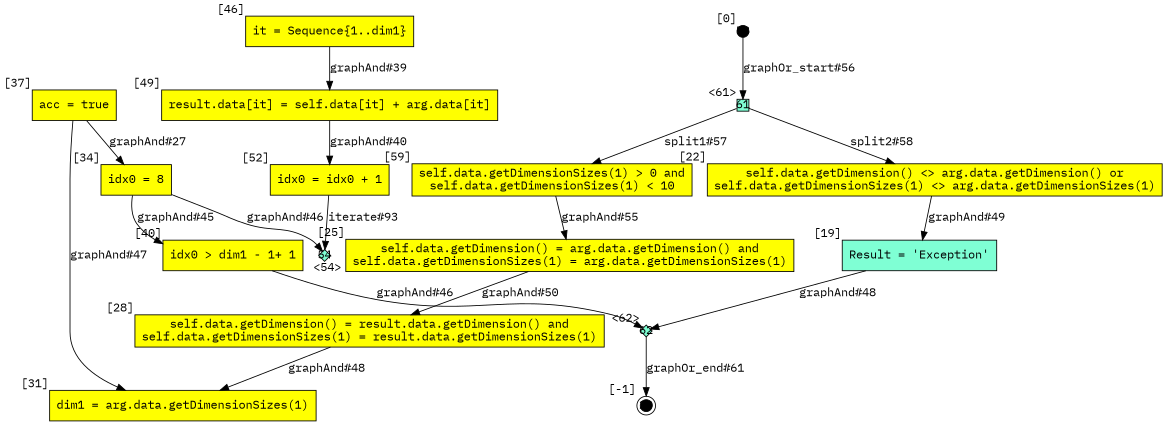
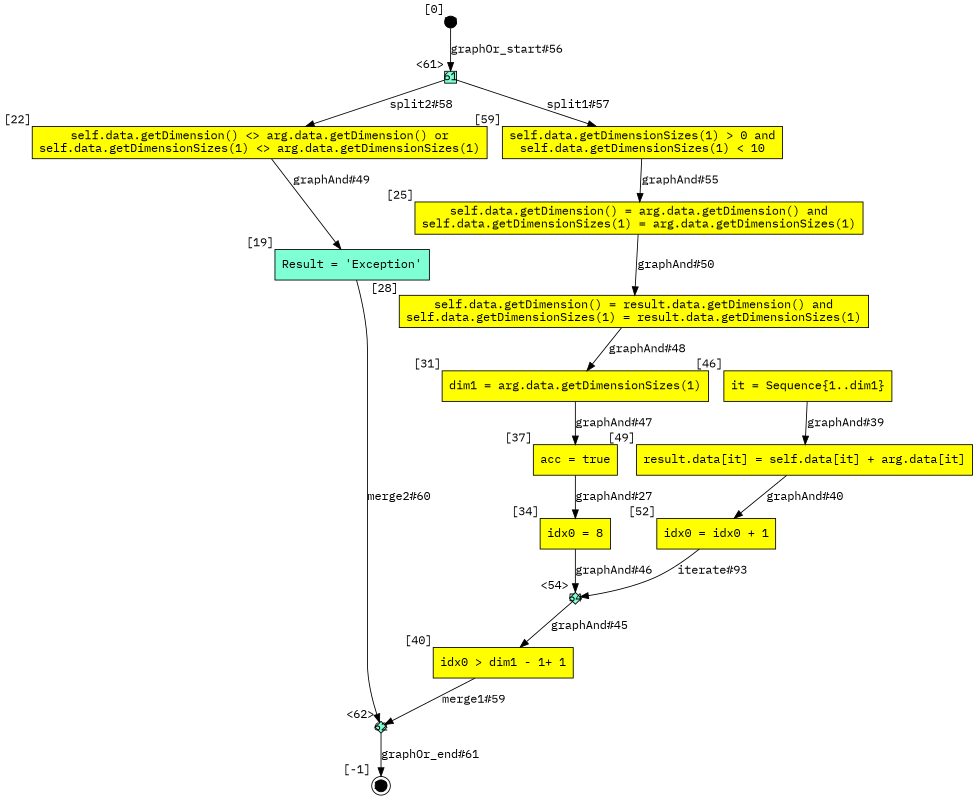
  digraph {
    fontname="IBM Plex Mono"
    node [fillcolor=yellow fontname="IBM Plex Mono" shape=box style=filled]
    edge [fontname="IBM Plex Mono"]
    n1 [label="idx0 = 8" xlabel="[34]"]
    54 [fillcolor=aquamarine fixedsize=true height=.2 shape=diamond width=.2 xlabel="<54>"]
    n3 [label="idx0 > dim1 - 1+ 1" xlabel="[40]"]
    n4 [label="acc = true" xlabel="[37]"]
    62 [fillcolor=aquamarine fixedsize=true height=.2 shape=diamond width=.2 xlabel="<62>"]
    20 [fillcolor=black fixedsize=true height=.2 shape=doublecircle width=.2 xlabel="[-1]"]
    n7 [label="it = Sequence{1..dim1}" xlabel="[46]"]
    n8 [label="result.data[it] = self.data[it] + arg.data[it]" xlabel="[49]"]
    n9 [label="idx0 = idx0 + 1" xlabel="[52]"]
    n10 [fillcolor=aquamarine label="Result = 'Exception'" xlabel="[19]"]
    n11 [label="self.data.getDimension() <> arg.data.getDimension() or\nself.data.getDimensionSizes(1) <> arg.data.getDimensionSizes(1)\n" xlabel="[22]"]
    n12 [label="self.data.getDimension() = arg.data.getDimension() and\nself.data.getDimensionSizes(1) = arg.data.getDimensionSizes(1)\n" xlabel="[25]"]
    n13 [label="self.data.getDimension() = result.data.getDimension() and\nself.data.getDimensionSizes(1) = result.data.getDimensionSizes(1)\n" xlabel="[28]"]
    n14 [label="dim1 = arg.data.getDimensionSizes(1)" xlabel="[31]"]
    58 [fillcolor=black fixedsize=true height=.2 shape=circle width=.2 xlabel="[0]"]
    61 [fillcolor=aquamarine fixedsize=true height=.2 width=.2 xlabel="<61>"]
    n17 [label="self.data.getDimensionSizes(1) > 0 and\nself.data.getDimensionSizes(1) < 10\n" xlabel="[59]"]
    n1 -> 54 [label="graphAnd#46"]
-   n1 -> n3 [label="graphAnd#45"]
-   n3 -> 62 [label="graphAnd#46"]
+   54 -> n3 [label="graphAnd#45"]
+   n3 -> 62 [label="merge1#59"]
    n4 -> n1 [label="graphAnd#27"]
    62 -> 20 [label="graphOr_end#61"]
    n7 -> n8 [label="graphAnd#39"]
    n8 -> n9 [label="graphAnd#40"]
    n9 -> 54 [label="iterate#93"]
-   n10 -> 62 [label="graphAnd#48"]
+   n10 -> 62 [label="merge2#60"]
    n11 -> n10 [label="graphAnd#49"]
    n12 -> n13 [label="graphAnd#50"]
    n13 -> n14 [label="graphAnd#48"]
-   n4 -> n14 [label="graphAnd#47"]
+   n14 -> n4 [label="graphAnd#47"]
    58 -> 61 [label="graphOr_start#56"]
    61 -> n11 [label="split2#58"]
    61 -> n17 [label="split1#57"]
    n17 -> n12 [label="graphAnd#55"]
  }
